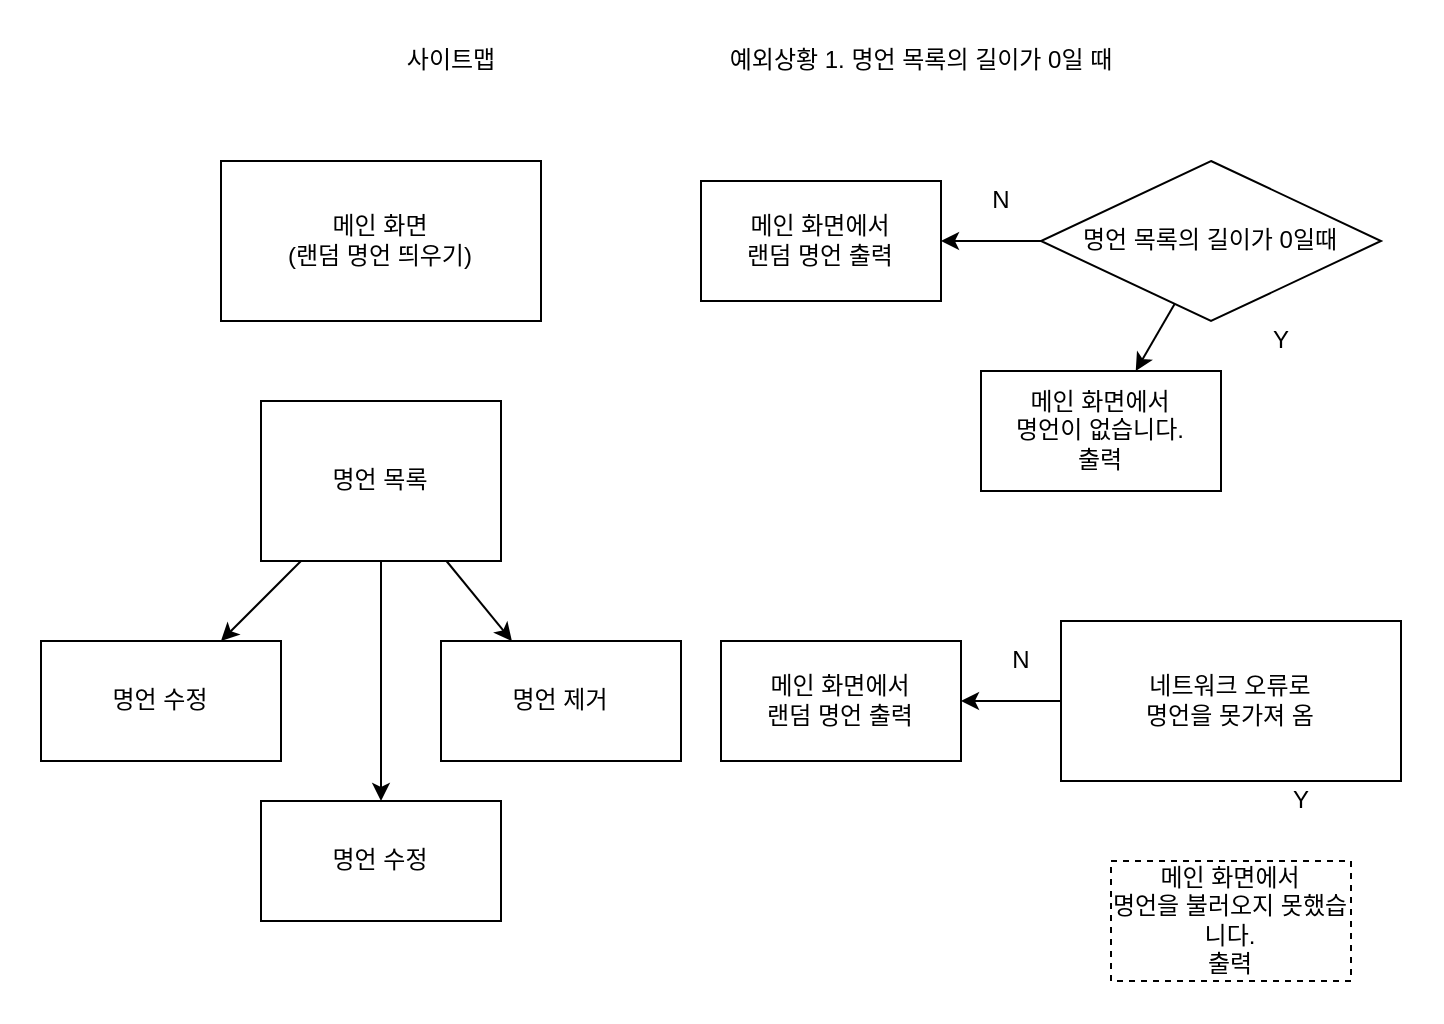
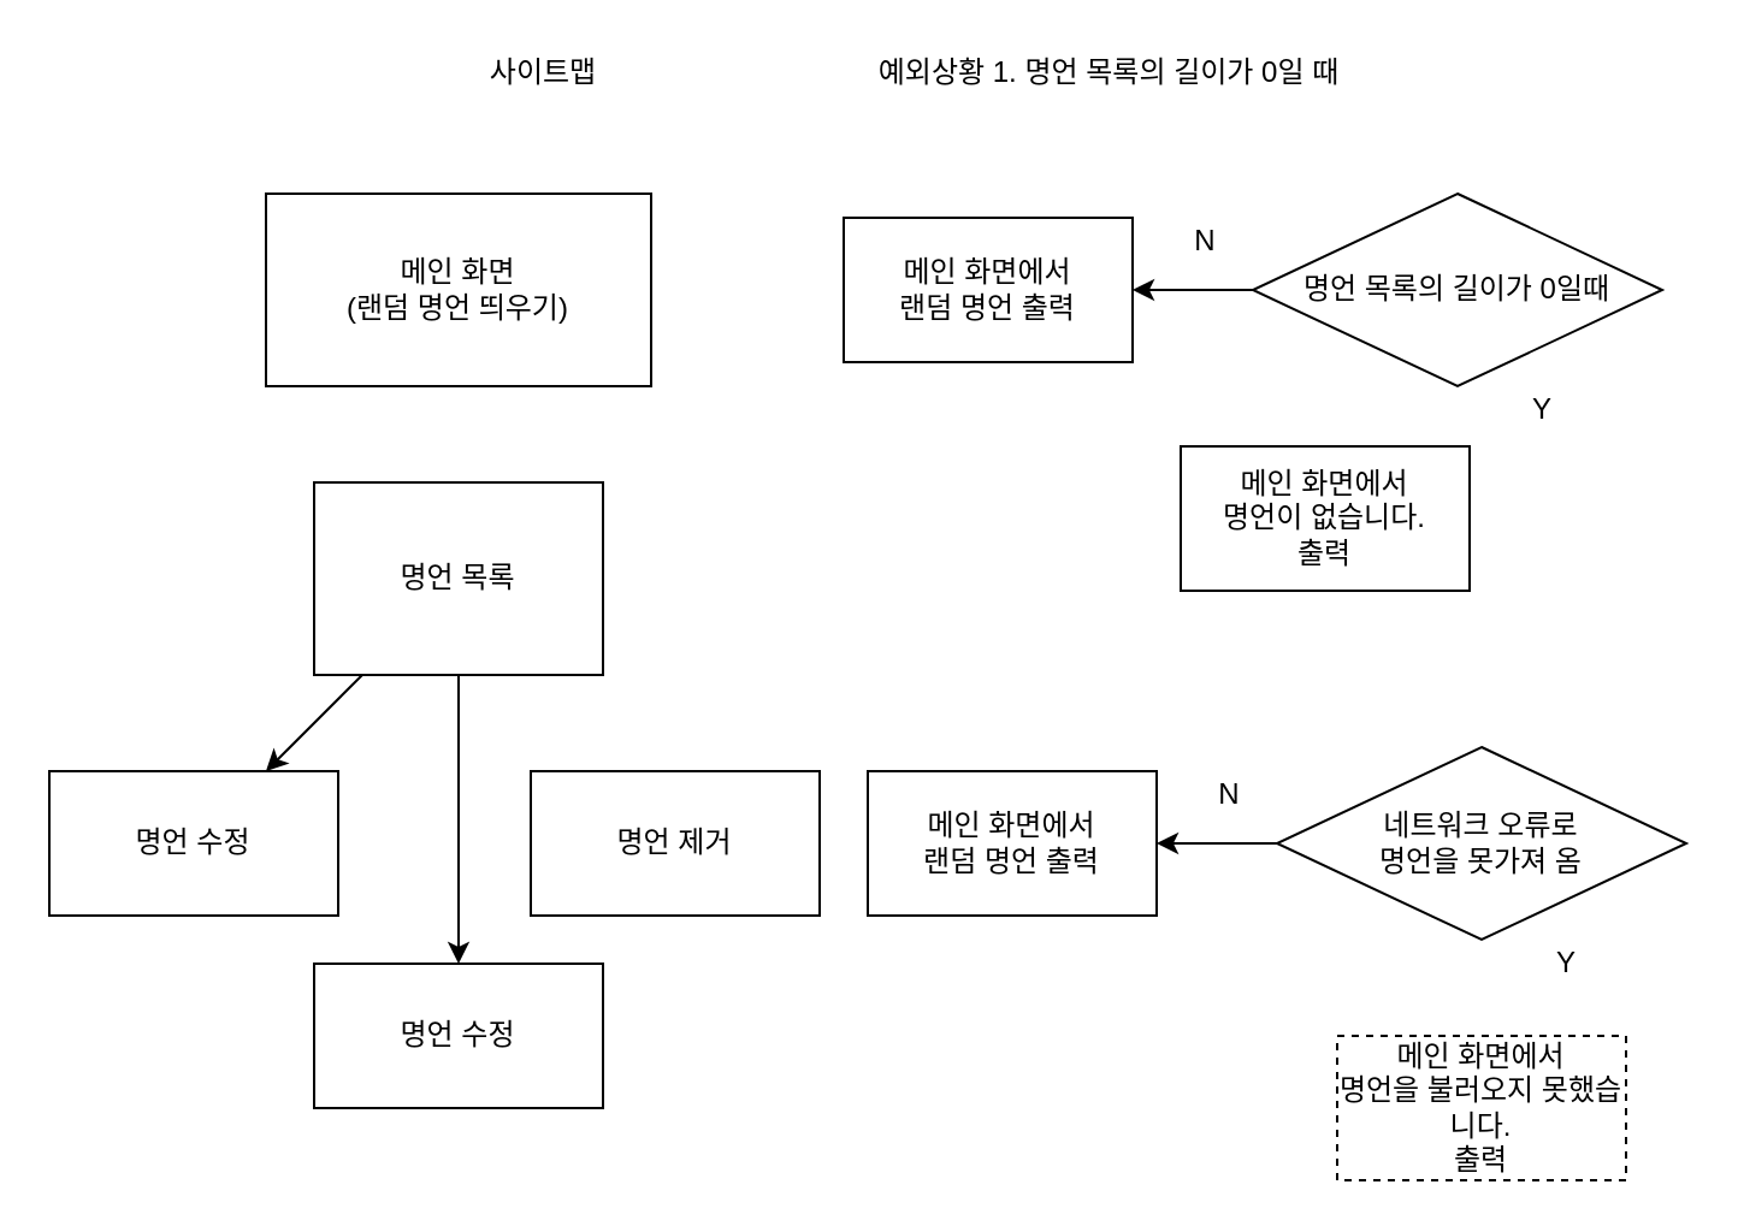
  <mxCell id="0" />
  <mxCell id="1" parent="0" />
  <mxCell id="2" value="메인 화면&lt;br&gt;(랜덤 명언 띄우기)" style="rounded=0;whiteSpace=wrap;html=1;" vertex="1" parent="1"><mxGeometry x="110" y="80" width="160" height="80" as="geometry" /></mxCell>
  <mxCell id="3" value="" style="edgeStyle=none;html=1;" edge="1" parent="1" source="6" target="7"><mxGeometry relative="1" as="geometry" /></mxCell>
- <mxCell id="4" value="" style="edgeStyle=none;html=1;" edge="1" parent="1" source="6" target="8"><mxGeometry relative="1" as="geometry" /></mxCell>
  <mxCell id="5" style="edgeStyle=none;html=1;" edge="1" parent="1" source="6" target="24"><mxGeometry relative="1" as="geometry" /></mxCell>
  <mxCell id="6" value="명언 목록" style="whiteSpace=wrap;html=1;rounded=0;" vertex="1" parent="1"><mxGeometry x="130" y="200" width="120" height="80" as="geometry" /></mxCell>
  <mxCell id="7" value="명언 수정" style="whiteSpace=wrap;html=1;rounded=0;" vertex="1" parent="1"><mxGeometry x="20" y="320" width="120" height="60" as="geometry" /></mxCell>
  <mxCell id="8" value="명언 제거" style="whiteSpace=wrap;html=1;rounded=0;" vertex="1" parent="1"><mxGeometry x="220" y="320" width="120" height="60" as="geometry" /></mxCell>
  <mxCell id="9" value="예외상황 1. 명언 목록의 길이가 0일 때" style="text;html=1;align=center;verticalAlign=middle;resizable=0;points=[];autosize=1;strokeColor=none;fillColor=none;" vertex="1" parent="1"><mxGeometry x="350" y="20" width="220" height="20" as="geometry" /></mxCell>
  <mxCell id="10" value="사이트맵" style="text;html=1;align=center;verticalAlign=middle;resizable=0;points=[];autosize=1;strokeColor=none;fillColor=none;" vertex="1" parent="1"><mxGeometry x="195" y="20" width="60" height="20" as="geometry" /></mxCell>
  <mxCell id="11" value="" style="edgeStyle=none;html=1;" edge="1" parent="1" source="13" target="14"><mxGeometry relative="1" as="geometry" /></mxCell>
- <mxCell id="12" value="" style="edgeStyle=none;html=1;" edge="1" parent="1" source="13" target="16"><mxGeometry relative="1" as="geometry" /></mxCell>
  <mxCell id="13" value="명언 목록의 길이가 0일때" style="rhombus;whiteSpace=wrap;html=1;" vertex="1" parent="1"><mxGeometry x="520" y="80" width="170" height="80" as="geometry" /></mxCell>
  <mxCell id="14" value="메인 화면에서&lt;br&gt;랜덤 명언 출력" style="whiteSpace=wrap;html=1;" vertex="1" parent="1"><mxGeometry x="350" y="90" width="120" height="60" as="geometry" /></mxCell>
  <mxCell id="15" value="N" style="text;html=1;align=center;verticalAlign=middle;resizable=0;points=[];autosize=1;strokeColor=none;fillColor=none;" vertex="1" parent="1"><mxGeometry x="490" y="90" width="20" height="20" as="geometry" /></mxCell>
  <mxCell id="16" value="메인 화면에서&lt;br&gt;명언이 없습니다.&lt;br&gt;출력" style="whiteSpace=wrap;html=1;" vertex="1" parent="1"><mxGeometry x="490" y="185" width="120" height="60" as="geometry" /></mxCell>
  <mxCell id="17" value="Y" style="text;html=1;align=center;verticalAlign=middle;resizable=0;points=[];autosize=1;strokeColor=none;fillColor=none;" vertex="1" parent="1"><mxGeometry x="630" y="160" width="20" height="20" as="geometry" /></mxCell>
  <mxCell id="18" value="" style="edgeStyle=none;html=1;" edge="1" parent="1" source="19" target="20"><mxGeometry relative="1" as="geometry" /></mxCell>
- <mxCell id="19" value="네트워크 오류로&lt;br&gt;명언을 못가져 옴" style="whiteSpace=wrap;html=1;rounded=0;" vertex="1" parent="1"><mxGeometry x="530" y="310" width="170" height="80" as="geometry" /></mxCell>
+ <mxCell id="19" value="네트워크 오류로&lt;br&gt;명언을 못가져 옴" style="rhombus;whiteSpace=wrap;html=1;" vertex="1" parent="1"><mxGeometry x="530" y="310" width="170" height="80" as="geometry" /></mxCell>
  <mxCell id="20" value="메인 화면에서&lt;br&gt;랜덤 명언 출력" style="whiteSpace=wrap;html=1;" vertex="1" parent="1"><mxGeometry x="360" y="320" width="120" height="60" as="geometry" /></mxCell>
  <mxCell id="21" value="N" style="text;html=1;align=center;verticalAlign=middle;resizable=0;points=[];autosize=1;strokeColor=none;fillColor=none;" vertex="1" parent="1"><mxGeometry x="500" y="320" width="20" height="20" as="geometry" /></mxCell>
  <mxCell id="22" value="메인 화면에서&lt;br&gt;명언을 불러오지 못했습니다.&lt;br&gt;출력" style="whiteSpace=wrap;html=1;dashed=1;" vertex="1" parent="1"><mxGeometry x="555" y="430" width="120" height="60" as="geometry" /></mxCell>
  <mxCell id="23" value="Y" style="text;html=1;align=center;verticalAlign=middle;resizable=0;points=[];autosize=1;strokeColor=none;fillColor=none;" vertex="1" parent="1"><mxGeometry x="640" y="390" width="20" height="20" as="geometry" /></mxCell>
  <mxCell id="24" value="명언 수정" style="whiteSpace=wrap;html=1;rounded=0;" vertex="1" parent="1"><mxGeometry x="130" y="400" width="120" height="60" as="geometry" /></mxCell>
